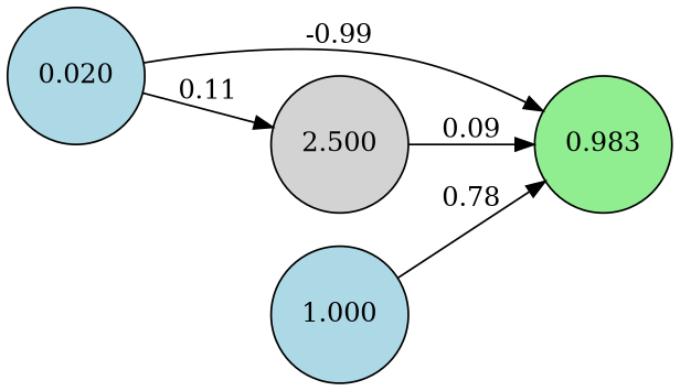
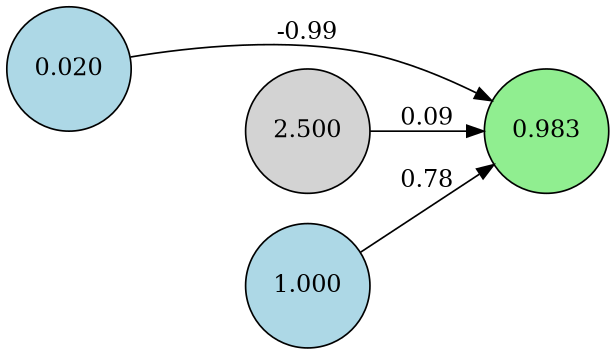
  digraph {
    rankdir=LR
    node [fillcolor=lightblue shape=circle style=filled]
    n1 [label=0.020]
    n2 [fillcolor=lightgreen label=0.983]
    n3 [fillcolor=lightgray label=2.500]
    n4 [label=1.000]
    n1 -> n2 [label=-0.99]
-   n1 -> n3 [label=0.11]
    n3 -> n2 [label=0.09]
    n4 -> n2 [label=0.78]
  }
